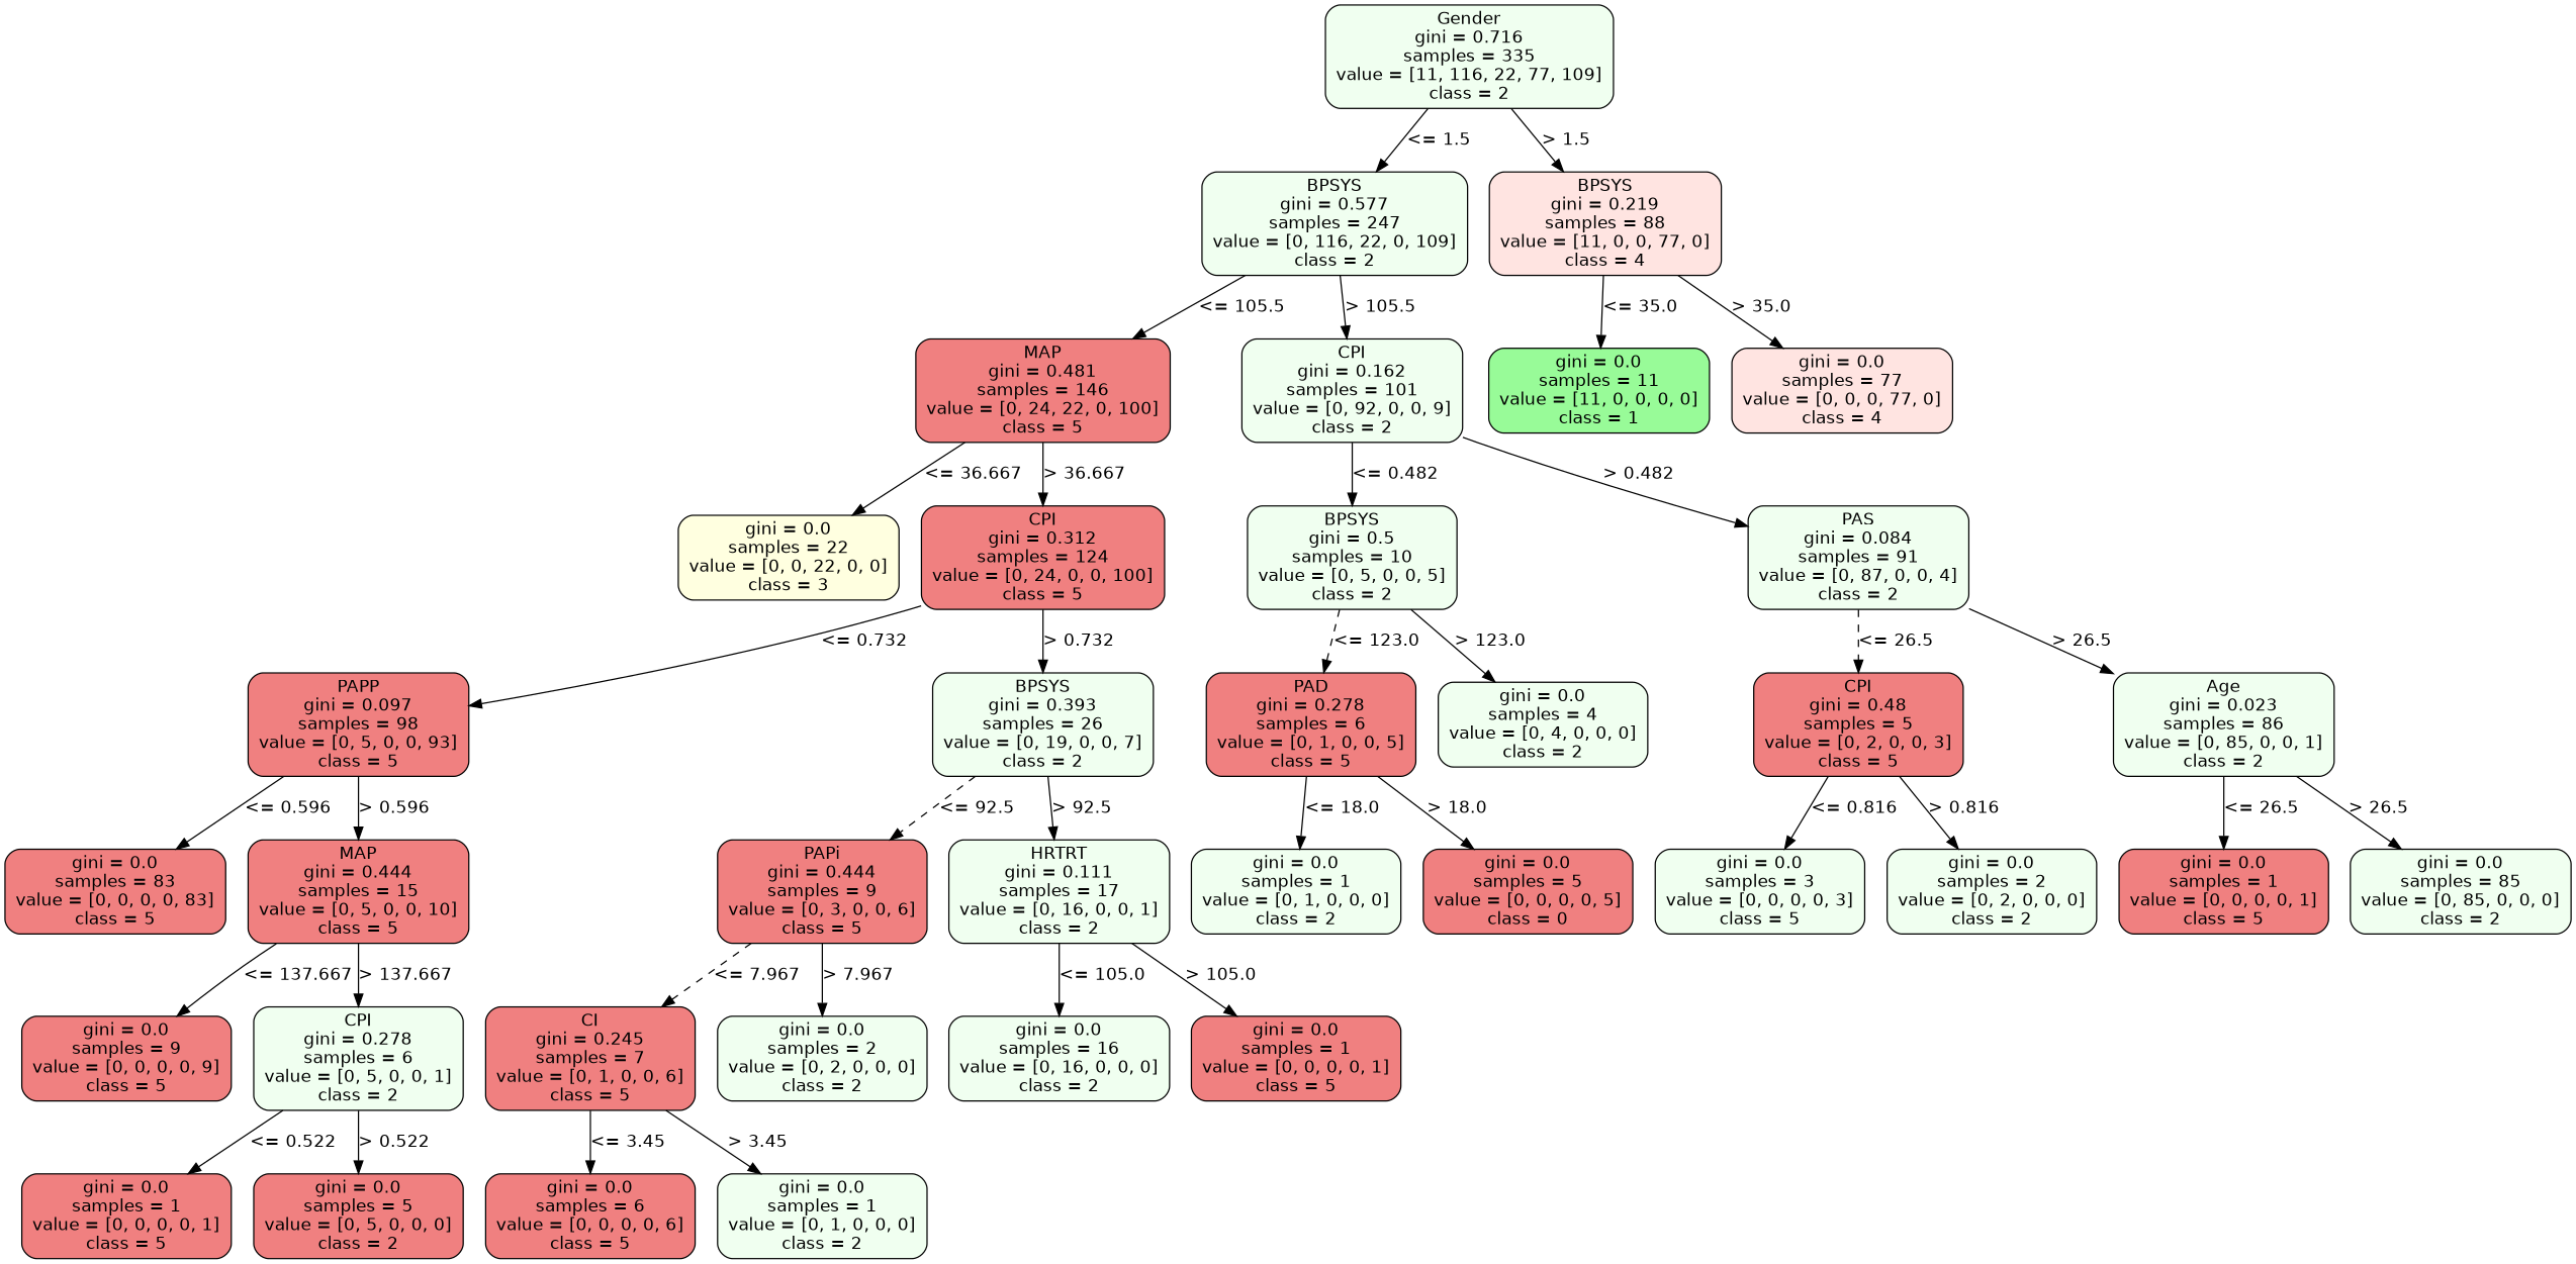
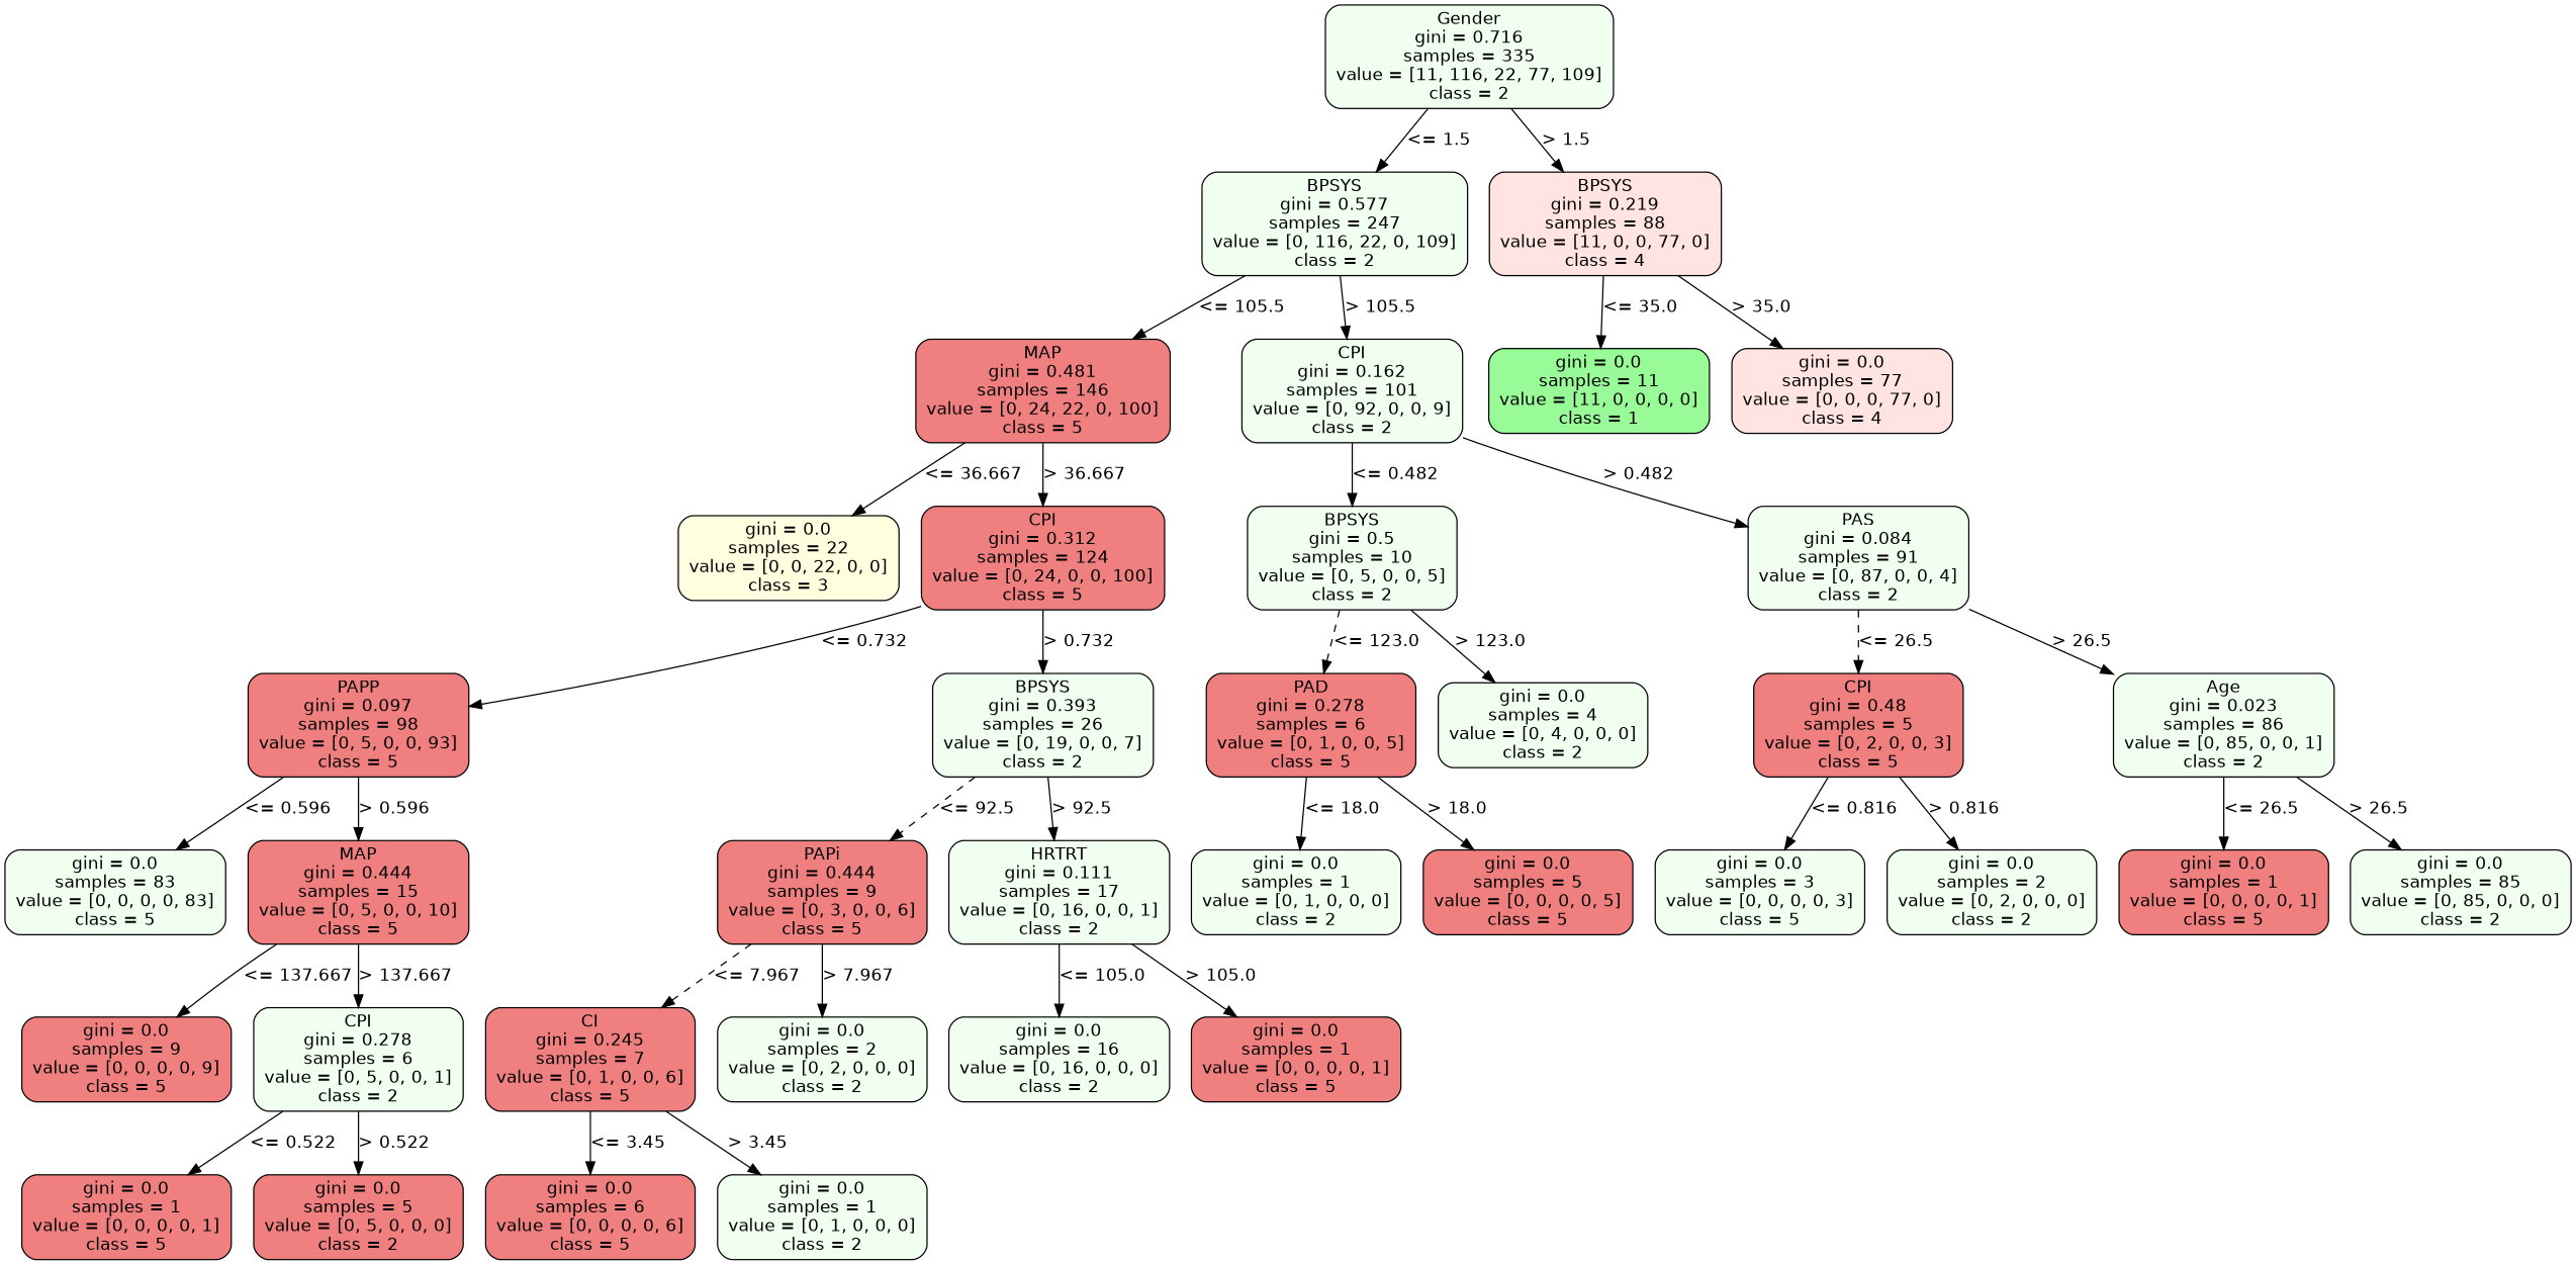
  strict digraph {
    node [color=black fillcolor=honeydew fontname=helvetica shape=box style="filled, rounded"]
    edge [fontname=helvetica op="<=" param=26.5 style=solid]
    n1 [height=1.1528 label="Gender\ngini = 0.716\nsamples = 335\nvalue = [11, 116, 22, 77, 109]\nclass = 2" width=3.2083]
    n2 [height=1.1528 label="BPSYS\ngini = 0.577\nsamples = 247\nvalue = [0, 116, 22, 0, 109]\nclass = 2" width=2.9583]
    n3 [fillcolor=mistyrose height=1.1528 label="BPSYS\ngini = 0.219\nsamples = 88\nvalue = [11, 0, 0, 77, 0]\nclass = 4" width=2.5833]
    n4 [fillcolor=lightcoral height=1.1528 label="MAP\ngini = 0.481\nsamples = 146\nvalue = [0, 24, 22, 0, 100]\nclass = 5" width=2.8333]
    n5 [height=1.1528 label="CPI\ngini = 0.162\nsamples = 101\nvalue = [0, 92, 0, 0, 9]\nclass = 2" width=2.4583]
    n6 [fillcolor=palegreen height=0.94444 label="gini = 0.0\nsamples = 11\nvalue = [11, 0, 0, 0, 0]\nclass = 1" width=2.4583]
    n7 [fillcolor=mistyrose height=0.94444 label="gini = 0.0\nsamples = 77\nvalue = [0, 0, 0, 77, 0]\nclass = 4" width=2.4583]
    n8 [fillcolor=lightyellow height=0.94444 label="gini = 0.0\nsamples = 22\nvalue = [0, 0, 22, 0, 0]\nclass = 3" width=2.4583]
    n9 [fillcolor=lightcoral height=1.1528 label="CPI\ngini = 0.312\nsamples = 124\nvalue = [0, 24, 0, 0, 100]\nclass = 5" width=2.7083]
    n10 [height=1.1528 label="BPSYS\ngini = 0.5\nsamples = 10\nvalue = [0, 5, 0, 0, 5]\nclass = 2" width=2.3333]
    n11 [height=1.1528 label="PAS\ngini = 0.084\nsamples = 91\nvalue = [0, 87, 0, 0, 4]\nclass = 2" width=2.4583]
    n12 [fillcolor=lightcoral height=1.1528 label="PAPP\ngini = 0.097\nsamples = 98\nvalue = [0, 5, 0, 0, 93]\nclass = 5" width=2.4583]
    n13 [height=1.1528 label="BPSYS\ngini = 0.393\nsamples = 26\nvalue = [0, 19, 0, 0, 7]\nclass = 2" width=2.4583]
    n14 [fillcolor=lightcoral height=1.1528 label="PAD\ngini = 0.278\nsamples = 6\nvalue = [0, 1, 0, 0, 5]\nclass = 5" width=2.3333]
    n15 [height=0.94444 label="gini = 0.0\nsamples = 4\nvalue = [0, 4, 0, 0, 0]\nclass = 2" width=2.3333]
    n16 [fillcolor=lightcoral height=1.1528 label="CPI\ngini = 0.48\nsamples = 5\nvalue = [0, 2, 0, 0, 3]\nclass = 5" width=2.3333]
    n17 [height=1.1528 label="Age\ngini = 0.023\nsamples = 86\nvalue = [0, 85, 0, 0, 1]\nclass = 2" width=2.4583]
-   n18 [fillcolor=lightcoral height=0.94444 label="gini = 0.0\nsamples = 83\nvalue = [0, 0, 0, 0, 83]\nclass = 5" width=2.4583]
+   n18 [height=0.94444 label="gini = 0.0\nsamples = 83\nvalue = [0, 0, 0, 0, 83]\nclass = 5" width=2.4583]
    n19 [fillcolor=lightcoral height=1.1528 label="MAP\ngini = 0.444\nsamples = 15\nvalue = [0, 5, 0, 0, 10]\nclass = 5" width=2.4583]
    n20 [fillcolor=lightcoral height=1.1528 label="PAPi\ngini = 0.444\nsamples = 9\nvalue = [0, 3, 0, 0, 6]\nclass = 5" width=2.3333]
    n21 [height=1.1528 label="HRTRT\ngini = 0.111\nsamples = 17\nvalue = [0, 16, 0, 0, 1]\nclass = 2" width=2.4583]
    n22 [fillcolor=lightcoral height=0.94444 label="gini = 0.0\nsamples = 9\nvalue = [0, 0, 0, 0, 9]\nclass = 5" width=2.3333]
    n23 [height=1.1528 label="CPI\ngini = 0.278\nsamples = 6\nvalue = [0, 5, 0, 0, 1]\nclass = 2" width=2.3333]
    n24 [fillcolor=lightcoral height=1.1528 label="CI\ngini = 0.245\nsamples = 7\nvalue = [0, 1, 0, 0, 6]\nclass = 5" width=2.3333]
    n25 [height=0.94444 label="gini = 0.0\nsamples = 2\nvalue = [0, 2, 0, 0, 0]\nclass = 2" width=2.3333]
    n26 [height=0.94444 label="gini = 0.0\nsamples = 16\nvalue = [0, 16, 0, 0, 0]\nclass = 2" width=2.4583]
    n27 [fillcolor=lightcoral height=0.94444 label="gini = 0.0\nsamples = 1\nvalue = [0, 0, 0, 0, 1]\nclass = 5" width=2.3333]
    n28 [fillcolor=lightcoral height=0.94444 label="gini = 0.0\nsamples = 1\nvalue = [0, 0, 0, 0, 1]\nclass = 5" width=2.3333]
    n29 [fillcolor=lightcoral height=0.94444 label="gini = 0.0\nsamples = 5\nvalue = [0, 5, 0, 0, 0]\nclass = 2" width=2.3333]
    n30 [fillcolor=lightcoral height=0.94444 label="gini = 0.0\nsamples = 6\nvalue = [0, 0, 0, 0, 6]\nclass = 5" width=2.3333]
    n31 [height=0.94444 label="gini = 0.0\nsamples = 1\nvalue = [0, 1, 0, 0, 0]\nclass = 2" width=2.3333]
    n32 [height=0.94444 label="gini = 0.0\nsamples = 1\nvalue = [0, 1, 0, 0, 0]\nclass = 2" width=2.3333]
-   n33 [fillcolor=lightcoral height=0.94444 label="gini = 0.0\nsamples = 5\nvalue = [0, 0, 0, 0, 5]\nclass = 0" width=2.3333]
+   n33 [fillcolor=lightcoral height=0.94444 label="gini = 0.0\nsamples = 5\nvalue = [0, 0, 0, 0, 5]\nclass = 5" width=2.3333]
    n34 [height=0.94444 label="gini = 0.0\nsamples = 3\nvalue = [0, 0, 0, 0, 3]\nclass = 5" width=2.3333]
    n35 [height=0.94444 label="gini = 0.0\nsamples = 2\nvalue = [0, 2, 0, 0, 0]\nclass = 2" width=2.3333]
    n36 [fillcolor=lightcoral height=0.94444 label="gini = 0.0\nsamples = 1\nvalue = [0, 0, 0, 0, 1]\nclass = 5" width=2.3333]
    n37 [height=0.94444 label="gini = 0.0\nsamples = 85\nvalue = [0, 85, 0, 0, 0]\nclass = 2" width=2.4583]
    n1 -> n2 [label="<= 1.5" labelangle=45 labeldistance=2.5 param=1.5]
    n1 -> n3 [label="> 1.5" labelangle=-45 labeldistance=2.5 op=">" param=1.5]
    n2 -> n4 [label="<= 105.5" param=105.5]
    n2 -> n5 [label="> 105.5" op=">" param=105.5]
    n3 -> n6 [label="<= 35.0" param=35.0]
    n3 -> n7 [label="> 35.0" op=">" param=35.0]
    n4 -> n8 [label="<= 36.667" param=36.667]
    n4 -> n9 [label="> 36.667" op=">" param=36.667]
    n5 -> n10 [label="<= 0.482" param=0.482]
    n5 -> n11 [label="> 0.482" op=">" param=0.482]
    n9 -> n12 [label="<= 0.732" param=0.732]
    n9 -> n13 [label="> 0.732" op=">" param=0.732]
    n10 -> n14 [label="<= 123.0" param=123.0 style=dashed]
    n10 -> n15 [label="> 123.0" op=">" param=123.0]
    n11 -> n16 [label="<= 26.5" style=dashed]
    n11 -> n17 [label="> 26.5" op=">"]
    n12 -> n18 [label="<= 0.596" param=0.596]
    n12 -> n19 [label="> 0.596" op=">" param=0.596]
    n13 -> n20 [label="<= 92.5" param=92.5 style=dashed]
    n13 -> n21 [label="> 92.5" op=">" param=92.5]
    n14 -> n32 [label="<= 18.0" param=18.0]
    n14 -> n33 [label="> 18.0" op=">" param=18.0]
    n16 -> n34 [label="<= 0.816" param=0.816]
    n16 -> n35 [label="> 0.816" op=">" param=0.816]
    n17 -> n36 [label="<= 26.5"]
    n17 -> n37 [label="> 26.5" op=">"]
    n19 -> n22 [label="<= 137.667" param=137.667]
    n19 -> n23 [label="> 137.667" op=">" param=137.667]
    n20 -> n24 [label="<= 7.967" param=7.967 style=dashed]
    n20 -> n25 [label="> 7.967" op=">" param=7.967]
    n21 -> n26 [label="<= 105.0" param=105.0]
    n21 -> n27 [label="> 105.0" op=">" param=105.0]
    n23 -> n28 [label="<= 0.522" param=0.522]
    n23 -> n29 [label="> 0.522" op=">" param=0.522]
    n24 -> n30 [label="<= 3.45" param=3.45]
    n24 -> n31 [label="> 3.45" op=">" param=3.45]
  }
